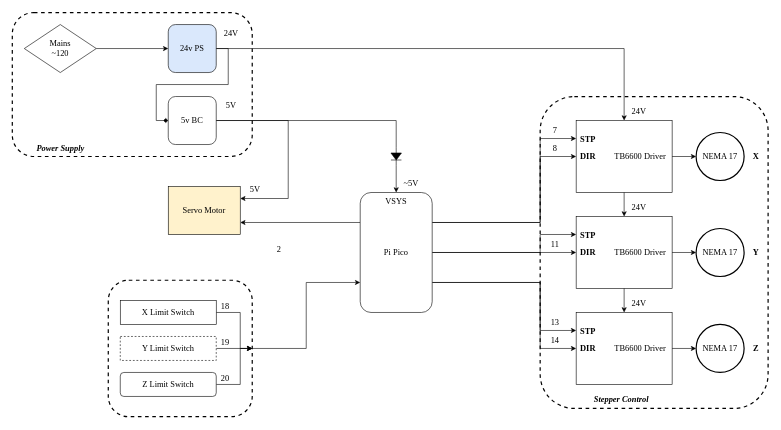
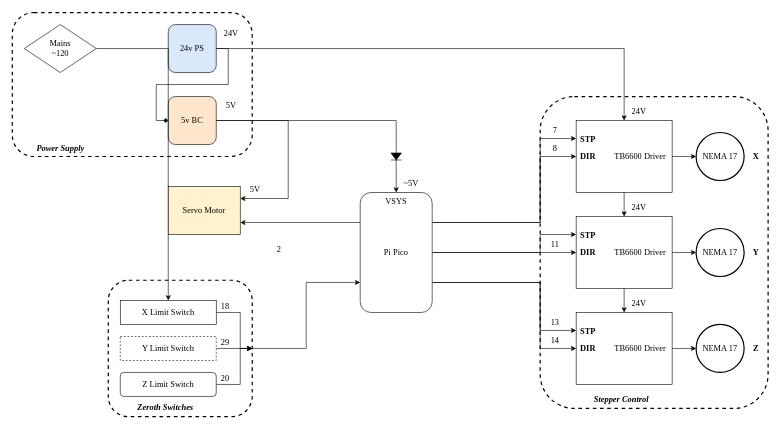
  <mxCell id="0" />
  <mxCell id="1" parent="0" />
  <mxCell id="2" value="" style="rounded=1;whiteSpace=wrap;html=1;strokeWidth=2;fontFamily=Cascadia Code;fontSize=14;dashed=1;fillColor=none;" parent="1" vertex="1"><mxGeometry x="900" y="160" width="380" height="520" as="geometry" /></mxCell>
  <mxCell id="3" style="edgeStyle=orthogonalEdgeStyle;rounded=0;orthogonalLoop=1;jettySize=auto;html=1;exitX=1;exitY=0.5;exitDx=0;exitDy=0;entryX=0;entryY=0.75;entryDx=0;entryDy=0;fontFamily=Cascadia Code;fontSize=14;" parent="1" source="35" target="11" edge="1"><mxGeometry relative="1" as="geometry" /></mxCell>
  <mxCell id="4" style="edgeStyle=orthogonalEdgeStyle;rounded=0;orthogonalLoop=1;jettySize=auto;html=1;exitX=1;exitY=0.25;exitDx=0;exitDy=0;entryX=0;entryY=0.25;entryDx=0;entryDy=0;fontFamily=Cascadia Code;fontSize=14;" parent="1" source="11" target="46" edge="1"><mxGeometry relative="1" as="geometry"><Array as="points"><mxPoint x="900" y="370" /><mxPoint x="900" y="230" /></Array></mxGeometry></mxCell>
  <mxCell id="5" style="edgeStyle=orthogonalEdgeStyle;rounded=0;orthogonalLoop=1;jettySize=auto;html=1;exitX=1;exitY=0.25;exitDx=0;exitDy=0;entryX=0;entryY=0.5;entryDx=0;entryDy=0;fontFamily=Cascadia Code;fontSize=14;" parent="1" source="11" target="46" edge="1"><mxGeometry relative="1" as="geometry"><Array as="points"><mxPoint x="900" y="370" /><mxPoint x="900" y="260" /></Array></mxGeometry></mxCell>
  <mxCell id="6" style="edgeStyle=orthogonalEdgeStyle;rounded=0;orthogonalLoop=1;jettySize=auto;html=1;exitX=1;exitY=0.5;exitDx=0;exitDy=0;entryX=0;entryY=0.25;entryDx=0;entryDy=0;fontFamily=Cascadia Code;fontSize=14;" parent="1" source="11" target="54" edge="1"><mxGeometry relative="1" as="geometry"><Array as="points"><mxPoint x="900" y="420" /><mxPoint x="900" y="390" /></Array></mxGeometry></mxCell>
  <mxCell id="7" style="edgeStyle=orthogonalEdgeStyle;rounded=0;orthogonalLoop=1;jettySize=auto;html=1;exitX=1;exitY=0.5;exitDx=0;exitDy=0;entryX=0;entryY=0.5;entryDx=0;entryDy=0;fontFamily=Cascadia Code;fontSize=14;" parent="1" source="11" target="54" edge="1"><mxGeometry relative="1" as="geometry" /></mxCell>
  <mxCell id="8" style="edgeStyle=orthogonalEdgeStyle;rounded=0;orthogonalLoop=1;jettySize=auto;html=1;exitX=1;exitY=0.75;exitDx=0;exitDy=0;entryX=0;entryY=0.25;entryDx=0;entryDy=0;fontFamily=Cascadia Code;fontSize=14;" parent="1" source="11" target="62" edge="1"><mxGeometry x="0.625" y="50" relative="1" as="geometry"><Array as="points"><mxPoint x="900" y="470" /><mxPoint x="900" y="550" /></Array><mxPoint as="offset" /></mxGeometry></mxCell>
  <mxCell id="9" style="edgeStyle=orthogonalEdgeStyle;rounded=0;orthogonalLoop=1;jettySize=auto;html=1;exitX=1;exitY=0.75;exitDx=0;exitDy=0;entryX=0;entryY=0.5;entryDx=0;entryDy=0;fontFamily=Cascadia Code;fontSize=14;" parent="1" source="11" target="62" edge="1"><mxGeometry x="-0.143" y="60" relative="1" as="geometry"><Array as="points"><mxPoint x="900" y="470" /><mxPoint x="900" y="580" /></Array><mxPoint as="offset" /></mxGeometry></mxCell>
  <mxCell id="10" style="edgeStyle=orthogonalEdgeStyle;rounded=0;orthogonalLoop=1;jettySize=auto;html=1;exitX=0;exitY=0.25;exitDx=0;exitDy=0;entryX=1;entryY=0.75;entryDx=0;entryDy=0;fontFamily=Cascadia Code;fontSize=14;" parent="1" source="11" target="30" edge="1"><mxGeometry relative="1" as="geometry" /></mxCell>
  <mxCell id="11" value="Pi Pico" style="rounded=1;whiteSpace=wrap;html=1;fontFamily=Cascadia Code;fontSize=14;" parent="1" vertex="1"><mxGeometry x="600" y="320" width="120" height="200" as="geometry" /></mxCell>
  <mxCell id="12" style="edgeStyle=orthogonalEdgeStyle;rounded=0;orthogonalLoop=1;jettySize=auto;html=1;exitX=1;exitY=0.5;exitDx=0;exitDy=0;entryX=0.5;entryY=0;entryDx=0;entryDy=0;fontFamily=Cascadia Code;fontSize=14;startArrow=none;" parent="1" source="16" target="11" edge="1"><mxGeometry relative="1" as="geometry" /></mxCell>
  <mxCell id="13" value="VSYS" style="text;html=1;strokeColor=none;fillColor=none;align=center;verticalAlign=middle;whiteSpace=wrap;rounded=0;fontFamily=Cascadia Code;fontSize=14;" parent="1" vertex="1"><mxGeometry x="630" y="320" width="60" height="30" as="geometry" /></mxCell>
  <mxCell id="14" style="edgeStyle=orthogonalEdgeStyle;rounded=0;orthogonalLoop=1;jettySize=auto;html=1;exitX=1;exitY=0.5;exitDx=0;exitDy=0;entryX=0.5;entryY=0;entryDx=0;entryDy=0;fontFamily=Cascadia Code;fontSize=14;" parent="1" source="25" target="46" edge="1"><mxGeometry relative="1" as="geometry" /></mxCell>
  <mxCell id="15" value="~5V" style="text;html=1;strokeColor=none;fillColor=none;align=center;verticalAlign=middle;whiteSpace=wrap;rounded=0;fontFamily=Cascadia Code;fontSize=14;" parent="1" vertex="1"><mxGeometry x="660" y="290" width="50" height="30" as="geometry" /></mxCell>
  <mxCell id="16" value="" style="pointerEvents=1;fillColor=strokeColor;verticalLabelPosition=bottom;shadow=0;dashed=0;align=center;html=1;verticalAlign=top;shape=mxgraph.electrical.diodes.diode;rotation=90;" parent="1" vertex="1"><mxGeometry x="645.41" y="251.25" width="29.17" height="17.5" as="geometry" /></mxCell>
  <mxCell id="17" value="" style="edgeStyle=orthogonalEdgeStyle;rounded=0;orthogonalLoop=1;jettySize=auto;html=1;exitX=1;exitY=0.5;exitDx=0;exitDy=0;entryX=0;entryY=0.5;entryDx=0;entryDy=0;fontFamily=Cascadia Code;fontSize=14;endArrow=none;entryPerimeter=0;" parent="1" source="22" target="16" edge="1"><mxGeometry relative="1" as="geometry"><mxPoint x="360" y="200" as="sourcePoint" /><mxPoint x="660" y="320" as="targetPoint" /></mxGeometry></mxCell>
  <mxCell id="18" value="" style="group" parent="1" vertex="1" connectable="0"><mxGeometry x="20" y="20" width="400" height="242.5" as="geometry" /></mxCell>
  <mxCell id="19" value="" style="rounded=1;whiteSpace=wrap;html=1;strokeWidth=2;fontFamily=Cascadia Code;fontSize=14;dashed=1;fillColor=none;" parent="18" vertex="1"><mxGeometry width="400" height="240" as="geometry" /></mxCell>
  <mxCell id="20" value="Mains&lt;br&gt;~120" style="rhombus;whiteSpace=wrap;html=1;fontFamily=Cascadia Code;fontSize=14;" parent="18" vertex="1"><mxGeometry x="20" y="20" width="120" height="80" as="geometry" /></mxCell>
  <mxCell id="21" value="" style="group" parent="18" vertex="1" connectable="0"><mxGeometry x="260" y="140" width="130" height="80" as="geometry" /></mxCell>
- <mxCell id="22" value="5v BC" style="rounded=1;whiteSpace=wrap;html=1;fontFamily=Cascadia Code;fontSize=14;" parent="21" vertex="1"><mxGeometry width="80" height="80" as="geometry" /></mxCell>
+ <mxCell id="22" value="5v BC" style="rounded=1;whiteSpace=wrap;html=1;fontFamily=Cascadia Code;fontSize=14;fillColor=#ffe6cc;" parent="21" vertex="1"><mxGeometry width="80" height="80" as="geometry" /></mxCell>
  <mxCell id="23" value="5V" style="text;html=1;strokeColor=none;fillColor=none;align=center;verticalAlign=middle;whiteSpace=wrap;rounded=0;fontFamily=Cascadia Code;fontSize=14;" parent="21" vertex="1"><mxGeometry x="80" width="50" height="30" as="geometry" /></mxCell>
  <mxCell id="24" value="" style="group" parent="18" vertex="1" connectable="0"><mxGeometry x="260" y="20" width="130" height="80" as="geometry" /></mxCell>
  <mxCell id="25" value="24v PS" style="rounded=1;whiteSpace=wrap;html=1;fontFamily=Cascadia Code;fontSize=14;fillColor=#dae8fc;" parent="24" vertex="1"><mxGeometry width="80" height="80" as="geometry" /></mxCell>
  <mxCell id="26" value="24V" style="text;html=1;strokeColor=none;fillColor=none;align=center;verticalAlign=middle;whiteSpace=wrap;rounded=0;fontFamily=Cascadia Code;fontSize=14;" parent="24" vertex="1"><mxGeometry x="80" width="50" height="30" as="geometry" /></mxCell>
- <mxCell id="27" style="edgeStyle=orthogonalEdgeStyle;rounded=0;orthogonalLoop=1;jettySize=auto;html=1;exitX=1;exitY=0.5;exitDx=0;exitDy=0;entryX=0;entryY=0.5;entryDx=0;entryDy=0;fontFamily=Cascadia Code;fontSize=14;" parent="18" source="20" target="25" edge="1"><mxGeometry relative="1" as="geometry" /></mxCell>
+ <mxCell id="27" style="edgeStyle=orthogonalEdgeStyle;rounded=0;orthogonalLoop=1;jettySize=auto;html=1;exitX=1;exitY=0.5;exitDx=0;exitDy=0;fontFamily=Cascadia Code;fontSize=14;" parent="18" source="20" target="37" edge="1"><mxGeometry relative="1" as="geometry" /></mxCell>
  <mxCell id="28" style="edgeStyle=orthogonalEdgeStyle;rounded=0;orthogonalLoop=1;jettySize=auto;html=1;exitX=1;exitY=0.5;exitDx=0;exitDy=0;entryX=0;entryY=0.5;entryDx=0;entryDy=0;fontFamily=Cascadia Code;fontSize=14;endArrow=diamond;" parent="18" source="25" target="22" edge="1"><mxGeometry relative="1" as="geometry" /></mxCell>
  <mxCell id="29" value="Power Supply" style="text;html=1;align=center;verticalAlign=middle;resizable=0;points=[];autosize=1;strokeColor=none;fillColor=none;fontSize=14;fontFamily=Cascadia Code;fontStyle=3" parent="18" vertex="1"><mxGeometry x="20" y="212.5" width="120" height="30" as="geometry" /></mxCell>
  <mxCell id="30" value="Servo Motor" style="whiteSpace=wrap;html=1;fontFamily=Cascadia Code;fontSize=14;fillColor=#fff2cc;" parent="1" vertex="1"><mxGeometry x="280" y="310" width="120" height="80" as="geometry" /></mxCell>
  <mxCell id="31" style="edgeStyle=orthogonalEdgeStyle;rounded=0;orthogonalLoop=1;jettySize=auto;html=1;exitX=1;exitY=0.5;exitDx=0;exitDy=0;entryX=1;entryY=0.25;entryDx=0;entryDy=0;fontFamily=Cascadia Code;fontSize=14;" parent="1" source="22" target="30" edge="1"><mxGeometry relative="1" as="geometry"><Array as="points"><mxPoint x="480" y="200" /><mxPoint x="480" y="330" /></Array></mxGeometry></mxCell>
  <mxCell id="32" value="5V" style="text;html=1;strokeColor=none;fillColor=none;align=center;verticalAlign=middle;whiteSpace=wrap;rounded=0;fontFamily=Cascadia Code;fontSize=14;" parent="1" vertex="1"><mxGeometry x="400" y="300" width="50" height="30" as="geometry" /></mxCell>
  <mxCell id="33" value="2" style="text;html=1;strokeColor=none;fillColor=none;align=center;verticalAlign=middle;whiteSpace=wrap;rounded=0;fontFamily=Cascadia Code;fontSize=14;" parent="1" vertex="1"><mxGeometry x="450" y="405" width="30" height="20" as="geometry" /></mxCell>
  <mxCell id="34" value="" style="group" parent="1" vertex="1" connectable="0"><mxGeometry x="180" y="466.25" width="240" height="227.5" as="geometry" /></mxCell>
  <mxCell id="35" value="g" style="rounded=1;whiteSpace=wrap;html=1;strokeWidth=2;fontFamily=Cascadia Code;fontSize=14;dashed=1;fillColor=none;" parent="34" vertex="1"><mxGeometry width="240" height="227.5" as="geometry" /></mxCell>
  <mxCell id="36" style="edgeStyle=orthogonalEdgeStyle;rounded=0;orthogonalLoop=1;jettySize=auto;html=1;exitX=1;exitY=0.5;exitDx=0;exitDy=0;entryX=1;entryY=0.5;entryDx=0;entryDy=0;fontFamily=Cascadia Code;fontSize=14;" parent="34" source="37" target="35" edge="1"><mxGeometry relative="1" as="geometry"><Array as="points"><mxPoint x="220" y="53.75" /><mxPoint x="220" y="113.75" /></Array></mxGeometry></mxCell>
  <mxCell id="37" value="X Limit Switch" style="whiteSpace=wrap;html=1;fontFamily=Cascadia Code;fontSize=14;" parent="34" vertex="1"><mxGeometry x="20" y="33.75" width="160" height="40" as="geometry" /></mxCell>
  <mxCell id="38" style="edgeStyle=orthogonalEdgeStyle;rounded=0;orthogonalLoop=1;jettySize=auto;html=1;exitX=1;exitY=0.5;exitDx=0;exitDy=0;fontFamily=Cascadia Code;fontSize=14;entryX=1;entryY=0.5;entryDx=0;entryDy=0;" parent="34" source="39" target="35" edge="1"><mxGeometry relative="1" as="geometry"><mxPoint x="240.0" y="103.75" as="targetPoint" /><Array as="points"><mxPoint x="230" y="113.75" /><mxPoint x="230" y="113.75" /></Array></mxGeometry></mxCell>
  <mxCell id="39" value="Y Limit Switch" style="whiteSpace=wrap;html=1;fontFamily=Cascadia Code;fontSize=14;dashed=1;" parent="34" vertex="1"><mxGeometry x="20" y="93.75" width="160" height="40" as="geometry" /></mxCell>
  <mxCell id="40" style="edgeStyle=orthogonalEdgeStyle;rounded=0;orthogonalLoop=1;jettySize=auto;html=1;exitX=1;exitY=0.5;exitDx=0;exitDy=0;entryX=1;entryY=0.5;entryDx=0;entryDy=0;fontFamily=Cascadia Code;fontSize=14;" parent="34" source="41" target="35" edge="1"><mxGeometry relative="1" as="geometry"><Array as="points"><mxPoint x="220" y="173.75" /><mxPoint x="220" y="113.75" /></Array></mxGeometry></mxCell>
  <mxCell id="41" value="Z Limit Switch" style="whiteSpace=wrap;html=1;fontFamily=Cascadia Code;fontSize=14;rounded=1;" parent="34" vertex="1"><mxGeometry x="20" y="153.75" width="160" height="40" as="geometry" /></mxCell>
+ <mxCell id="42" value="Zeroth Switches" style="text;html=1;align=center;verticalAlign=middle;resizable=0;points=[];autosize=1;strokeColor=none;fillColor=none;fontSize=14;fontFamily=Cascadia Code;fontStyle=3" parent="34" vertex="1"><mxGeometry x="20" y="197.5" width="150" height="30" as="geometry" /></mxCell>
  <mxCell id="43" value="18" style="text;html=1;strokeColor=none;fillColor=none;align=center;verticalAlign=middle;whiteSpace=wrap;rounded=0;fontFamily=Cascadia Code;fontSize=14;" parent="34" vertex="1"><mxGeometry x="180" y="33.75" width="30" height="20" as="geometry" /></mxCell>
- <mxCell id="44" value="19" style="text;html=1;strokeColor=none;fillColor=none;align=center;verticalAlign=middle;whiteSpace=wrap;rounded=0;fontFamily=Cascadia Code;fontSize=14;" parent="34" vertex="1"><mxGeometry x="180" y="93.75" width="30" height="20" as="geometry" /></mxCell>
+ <mxCell id="44" value="29" style="text;html=1;strokeColor=none;fillColor=none;align=center;verticalAlign=middle;whiteSpace=wrap;rounded=0;fontFamily=Cascadia Code;fontSize=14;" parent="34" vertex="1"><mxGeometry x="180" y="93.75" width="30" height="20" as="geometry" /></mxCell>
  <mxCell id="45" value="20" style="text;html=1;strokeColor=none;fillColor=none;align=center;verticalAlign=middle;whiteSpace=wrap;rounded=0;fontFamily=Cascadia Code;fontSize=14;" parent="34" vertex="1"><mxGeometry x="180" y="153.75" width="30" height="20" as="geometry" /></mxCell>
  <mxCell id="46" value="TB6600 Driver" style="rounded=0;whiteSpace=wrap;html=1;fontFamily=Cascadia Code;fontSize=14;align=right;spacingRight=8;" parent="1" vertex="1"><mxGeometry x="960" y="200" width="160" height="120" as="geometry" /></mxCell>
  <mxCell id="47" value="NEMA 17" style="ellipse;whiteSpace=wrap;html=1;aspect=fixed;fontFamily=Cascadia Code;fontSize=14;strokeWidth=2;" parent="1" vertex="1"><mxGeometry x="1160" y="220" width="80" height="80" as="geometry" /></mxCell>
  <mxCell id="48" style="edgeStyle=orthogonalEdgeStyle;rounded=0;orthogonalLoop=1;jettySize=auto;html=1;exitX=1;exitY=0.5;exitDx=0;exitDy=0;entryX=0;entryY=0.5;entryDx=0;entryDy=0;fontSize=14;" parent="1" source="46" target="47" edge="1"><mxGeometry relative="1" as="geometry" /></mxCell>
  <mxCell id="49" value="X" style="text;html=1;strokeColor=none;fillColor=none;align=center;verticalAlign=middle;whiteSpace=wrap;rounded=0;fontFamily=Cascadia Code;fontSize=14;fontStyle=1" parent="1" vertex="1"><mxGeometry x="1240" y="247.5" width="40" height="25" as="geometry" /></mxCell>
  <mxCell id="50" value="STP" style="text;html=1;strokeColor=none;fillColor=none;align=left;verticalAlign=middle;whiteSpace=wrap;rounded=0;fontFamily=Cascadia Code;fontSize=14;fontStyle=1;spacingLeft=0;" parent="1" vertex="1"><mxGeometry x="965" y="217.5" width="40" height="30" as="geometry" /></mxCell>
  <mxCell id="51" value="DIR" style="text;html=1;strokeColor=none;fillColor=none;align=left;verticalAlign=middle;whiteSpace=wrap;rounded=0;fontFamily=Cascadia Code;fontSize=14;fontStyle=1;spacingLeft=0;" parent="1" vertex="1"><mxGeometry x="965" y="245" width="40" height="30" as="geometry" /></mxCell>
  <mxCell id="52" value="7" style="text;html=1;strokeColor=none;fillColor=none;align=center;verticalAlign=middle;whiteSpace=wrap;rounded=0;fontFamily=Cascadia Code;fontSize=14;" parent="1" vertex="1"><mxGeometry x="910" y="207.5" width="30" height="20" as="geometry" /></mxCell>
  <mxCell id="53" value="8" style="text;html=1;strokeColor=none;fillColor=none;align=center;verticalAlign=middle;whiteSpace=wrap;rounded=0;fontFamily=Cascadia Code;fontSize=14;" parent="1" vertex="1"><mxGeometry x="910" y="237.5" width="30" height="20" as="geometry" /></mxCell>
  <mxCell id="54" value="TB6600 Driver" style="rounded=0;whiteSpace=wrap;html=1;fontFamily=Cascadia Code;fontSize=14;align=right;spacingRight=8;" parent="1" vertex="1"><mxGeometry x="960" y="360" width="160" height="120" as="geometry" /></mxCell>
  <mxCell id="55" style="edgeStyle=orthogonalEdgeStyle;rounded=0;orthogonalLoop=1;jettySize=auto;html=1;exitX=0.5;exitY=1;exitDx=0;exitDy=0;entryX=0.5;entryY=0;entryDx=0;entryDy=0;fontFamily=Cascadia Code;fontSize=14;" parent="1" source="46" target="54" edge="1"><mxGeometry relative="1" as="geometry" /></mxCell>
  <mxCell id="56" value="NEMA 17" style="ellipse;whiteSpace=wrap;html=1;aspect=fixed;fontFamily=Cascadia Code;fontSize=14;strokeWidth=2;" parent="1" vertex="1"><mxGeometry x="1160" y="380" width="80" height="80" as="geometry" /></mxCell>
  <mxCell id="57" style="edgeStyle=orthogonalEdgeStyle;rounded=0;orthogonalLoop=1;jettySize=auto;html=1;exitX=1;exitY=0.5;exitDx=0;exitDy=0;entryX=0;entryY=0.5;entryDx=0;entryDy=0;fontSize=14;" parent="1" source="54" target="56" edge="1"><mxGeometry relative="1" as="geometry" /></mxCell>
  <mxCell id="58" value="Y" style="text;html=1;strokeColor=none;fillColor=none;align=center;verticalAlign=middle;whiteSpace=wrap;rounded=0;fontFamily=Cascadia Code;fontSize=14;fontStyle=1" parent="1" vertex="1"><mxGeometry x="1240" y="407.5" width="40" height="25" as="geometry" /></mxCell>
  <mxCell id="59" value="STP" style="text;html=1;strokeColor=none;fillColor=none;align=left;verticalAlign=middle;whiteSpace=wrap;rounded=0;fontFamily=Cascadia Code;fontSize=14;fontStyle=1;spacingLeft=0;" parent="1" vertex="1"><mxGeometry x="965" y="377.5" width="40" height="30" as="geometry" /></mxCell>
  <mxCell id="60" value="DIR" style="text;html=1;strokeColor=none;fillColor=none;align=left;verticalAlign=middle;whiteSpace=wrap;rounded=0;fontFamily=Cascadia Code;fontSize=14;fontStyle=1;spacingLeft=0;" parent="1" vertex="1"><mxGeometry x="965" y="405" width="40" height="30" as="geometry" /></mxCell>
  <mxCell id="61" value="11" style="text;html=1;strokeColor=none;fillColor=none;align=center;verticalAlign=middle;whiteSpace=wrap;rounded=0;fontFamily=Cascadia Code;fontSize=14;" parent="1" vertex="1"><mxGeometry x="910" y="397.5" width="30" height="20" as="geometry" /></mxCell>
  <mxCell id="62" value="TB6600 Driver" style="rounded=0;whiteSpace=wrap;html=1;fontFamily=Cascadia Code;fontSize=14;align=right;spacingRight=8;" parent="1" vertex="1"><mxGeometry x="960" y="520" width="160" height="120" as="geometry" /></mxCell>
  <mxCell id="63" style="edgeStyle=orthogonalEdgeStyle;rounded=0;orthogonalLoop=1;jettySize=auto;html=1;exitX=0.5;exitY=1;exitDx=0;exitDy=0;entryX=0.5;entryY=0;entryDx=0;entryDy=0;fontFamily=Cascadia Code;fontSize=14;" parent="1" source="54" target="62" edge="1"><mxGeometry relative="1" as="geometry" /></mxCell>
  <mxCell id="64" value="NEMA 17" style="ellipse;whiteSpace=wrap;html=1;aspect=fixed;fontFamily=Cascadia Code;fontSize=14;strokeWidth=2;" parent="1" vertex="1"><mxGeometry x="1160" y="540" width="80" height="80" as="geometry" /></mxCell>
  <mxCell id="65" style="edgeStyle=orthogonalEdgeStyle;rounded=0;orthogonalLoop=1;jettySize=auto;html=1;exitX=1;exitY=0.5;exitDx=0;exitDy=0;entryX=0;entryY=0.5;entryDx=0;entryDy=0;fontSize=14;" parent="1" source="62" target="64" edge="1"><mxGeometry relative="1" as="geometry" /></mxCell>
  <mxCell id="66" value="Z" style="text;html=1;strokeColor=none;fillColor=none;align=center;verticalAlign=middle;whiteSpace=wrap;rounded=0;fontFamily=Cascadia Code;fontSize=14;fontStyle=1" parent="1" vertex="1"><mxGeometry x="1240" y="567.5" width="40" height="25" as="geometry" /></mxCell>
  <mxCell id="67" value="STP" style="text;html=1;strokeColor=none;fillColor=none;align=left;verticalAlign=middle;whiteSpace=wrap;rounded=0;fontFamily=Cascadia Code;fontSize=14;fontStyle=1;spacingLeft=0;" parent="1" vertex="1"><mxGeometry x="965" y="537.5" width="40" height="30" as="geometry" /></mxCell>
  <mxCell id="68" value="DIR" style="text;html=1;strokeColor=none;fillColor=none;align=left;verticalAlign=middle;whiteSpace=wrap;rounded=0;fontFamily=Cascadia Code;fontSize=14;fontStyle=1;spacingLeft=0;" parent="1" vertex="1"><mxGeometry x="965" y="565" width="40" height="30" as="geometry" /></mxCell>
  <mxCell id="69" value="13" style="text;html=1;strokeColor=none;fillColor=none;align=center;verticalAlign=middle;whiteSpace=wrap;rounded=0;fontFamily=Cascadia Code;fontSize=14;" parent="1" vertex="1"><mxGeometry x="910" y="527.5" width="30" height="20" as="geometry" /></mxCell>
  <mxCell id="70" value="14" style="text;html=1;strokeColor=none;fillColor=none;align=center;verticalAlign=middle;whiteSpace=wrap;rounded=0;fontFamily=Cascadia Code;fontSize=14;" parent="1" vertex="1"><mxGeometry x="910" y="557.5" width="30" height="20" as="geometry" /></mxCell>
  <mxCell id="71" value="24V" style="text;html=1;strokeColor=none;fillColor=none;align=center;verticalAlign=middle;whiteSpace=wrap;rounded=0;fontFamily=Cascadia Code;fontSize=14;" parent="1" vertex="1"><mxGeometry x="1040" y="170" width="50" height="30" as="geometry" /></mxCell>
  <mxCell id="72" value="24V" style="text;html=1;strokeColor=none;fillColor=none;align=center;verticalAlign=middle;whiteSpace=wrap;rounded=0;fontFamily=Cascadia Code;fontSize=14;" parent="1" vertex="1"><mxGeometry x="1040" y="330" width="50" height="30" as="geometry" /></mxCell>
  <mxCell id="73" value="24V" style="text;html=1;strokeColor=none;fillColor=none;align=center;verticalAlign=middle;whiteSpace=wrap;rounded=0;fontFamily=Cascadia Code;fontSize=14;" parent="1" vertex="1"><mxGeometry x="1040" y="490" width="50" height="30" as="geometry" /></mxCell>
  <mxCell id="74" value="Stepper Control" style="text;html=1;align=center;verticalAlign=middle;resizable=0;points=[];autosize=1;strokeColor=none;fillColor=none;fontSize=14;fontFamily=Cascadia Code;fontStyle=3" parent="1" vertex="1"><mxGeometry x="960" y="650" width="150" height="30" as="geometry" /></mxCell>
